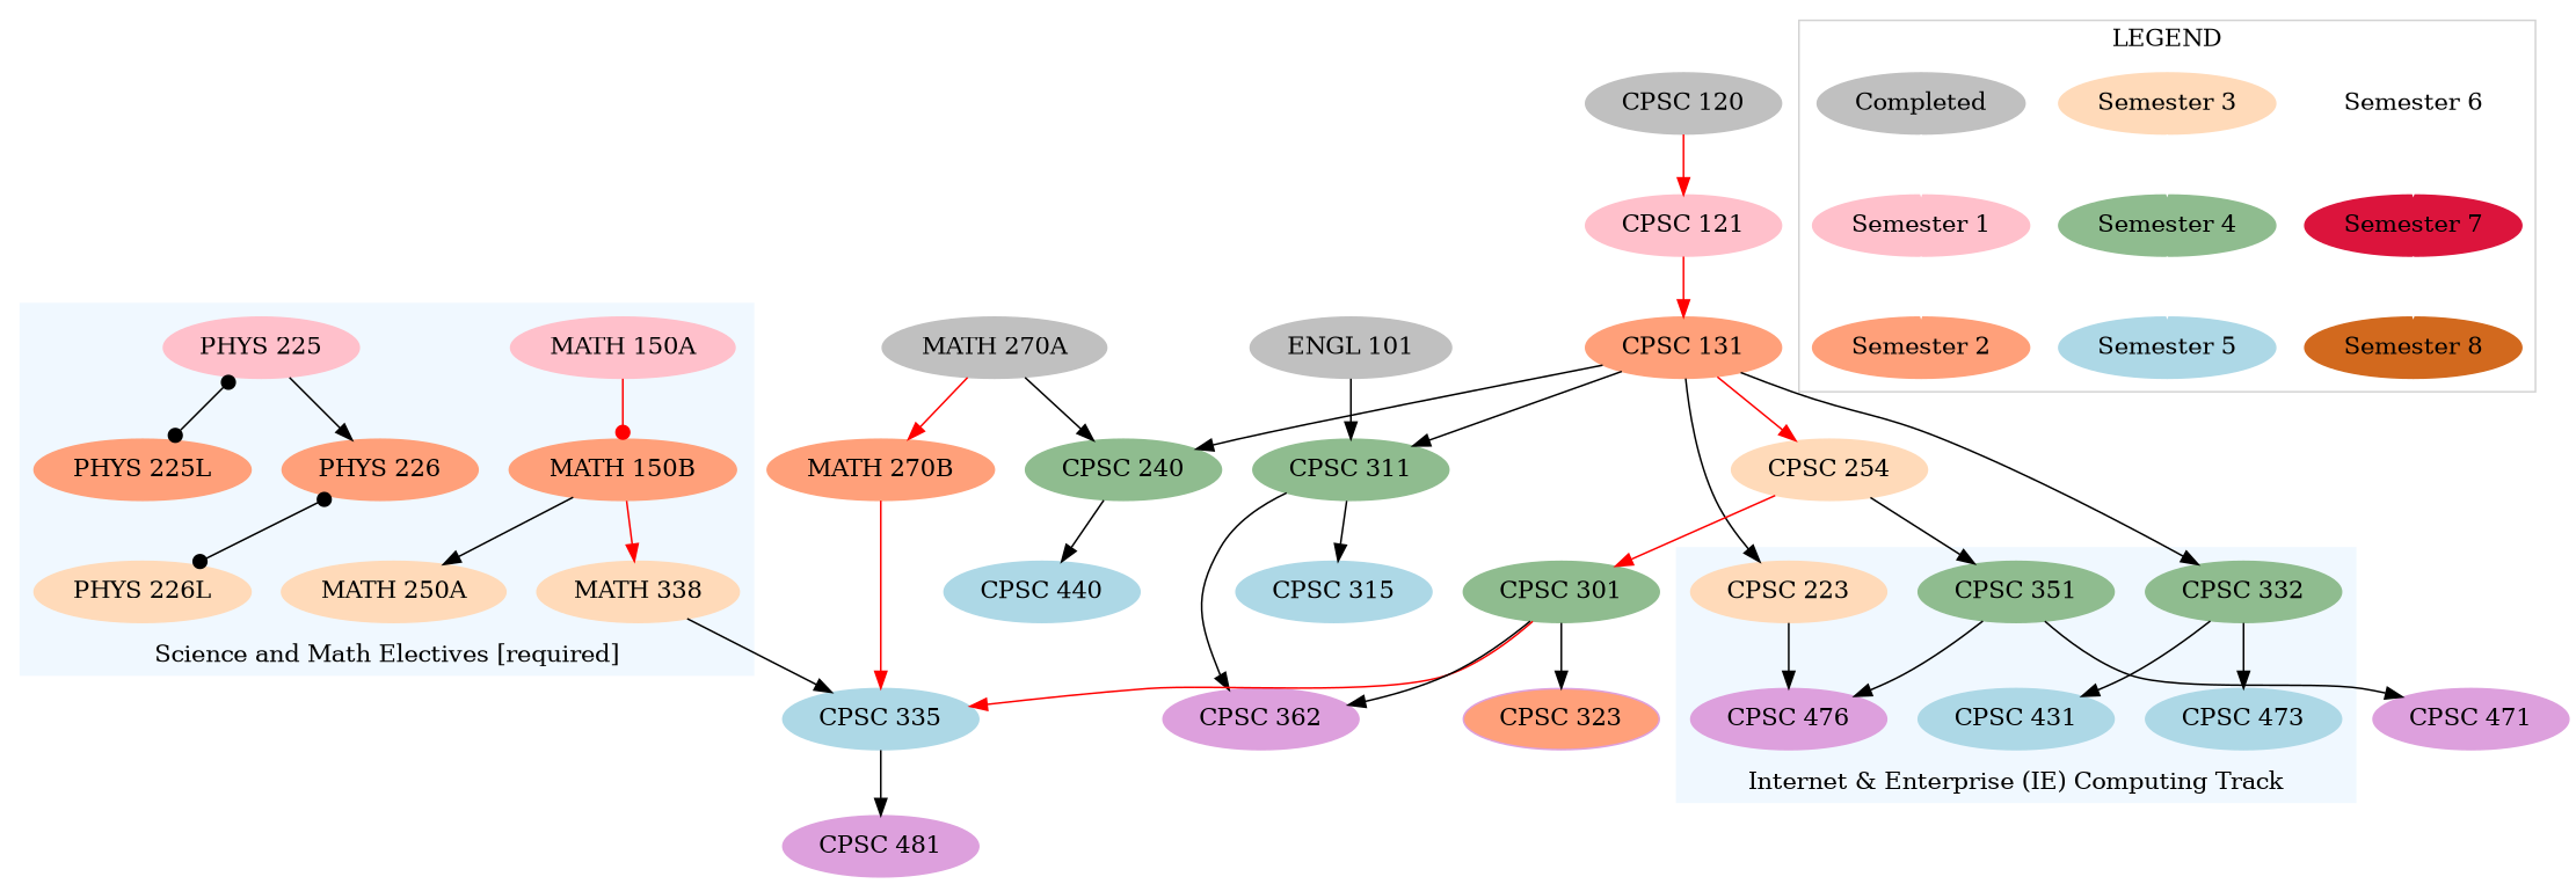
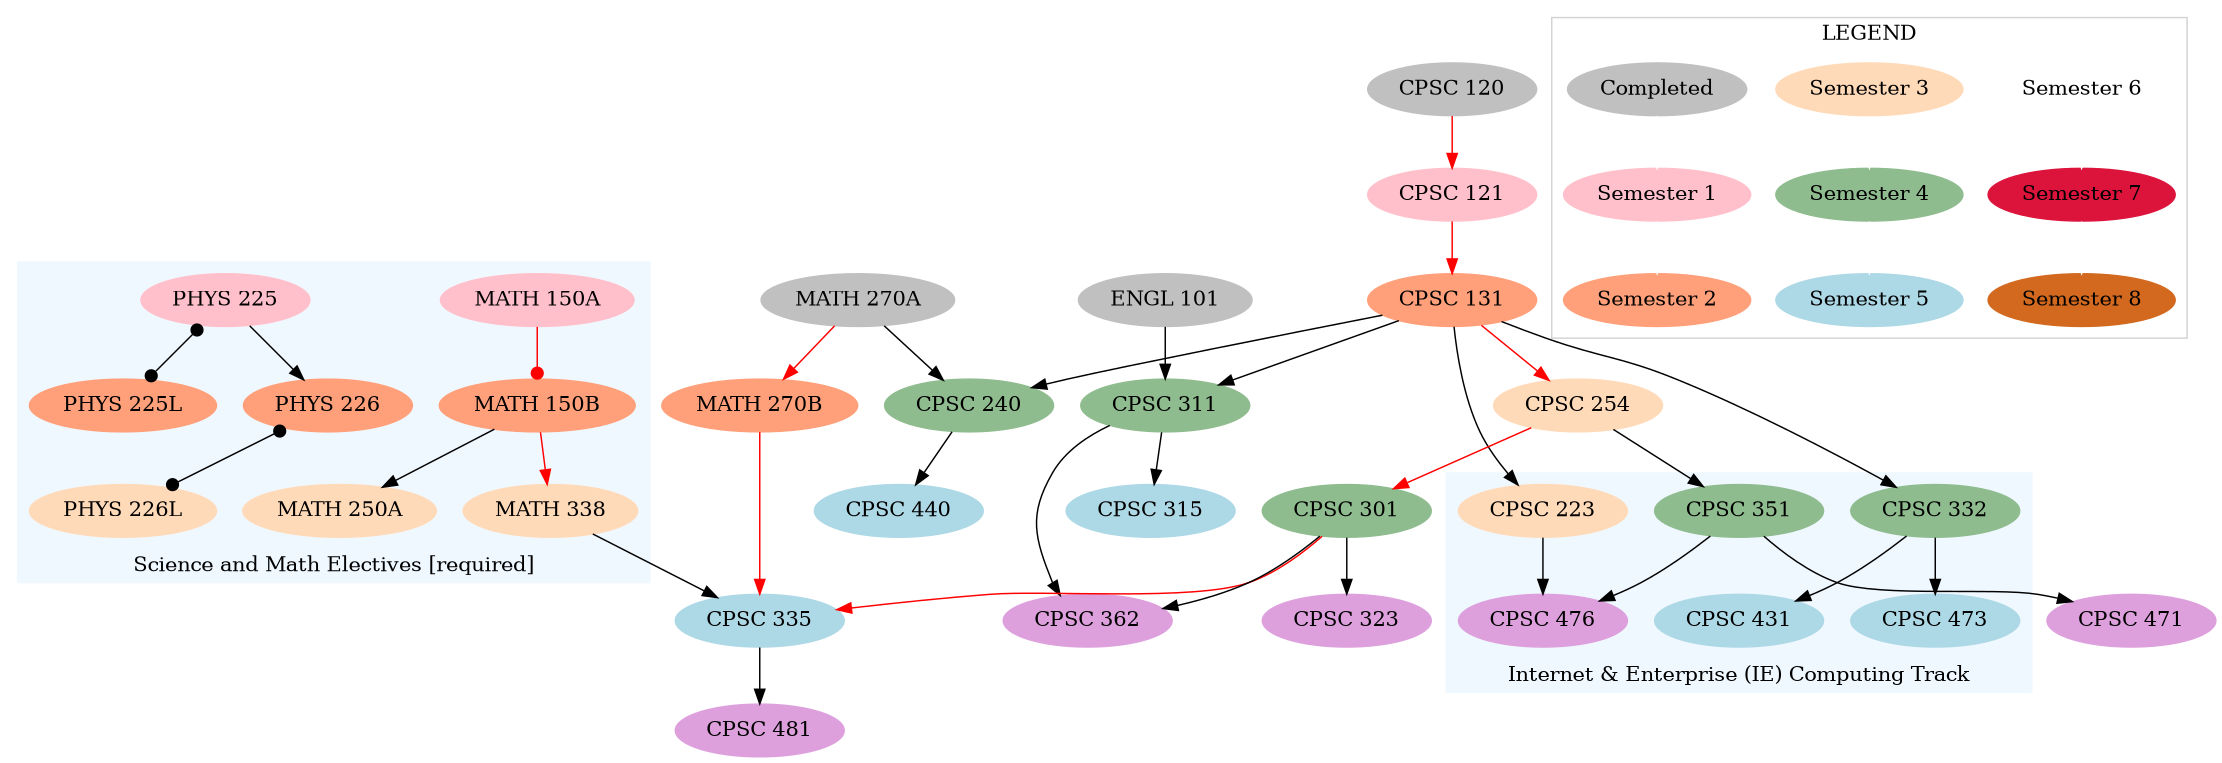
  digraph {
    fontname="DejaVu Serif"
    node [color=lightsalmon fontname="DejaVu Serif" style=filled]
    edge [fontname="DejaVu Serif"]
    "MATH 150A" [color=pink]
    "PHYS 225" [color=pink]
    "PHYS 225L"
    "PHYS 226"
    "MATH 150B"
    "MATH 250A" [color=peachpuff]
    "PHYS 226L" [color=peachpuff]
    "MATH 338" [color=peachpuff]
    "CPSC 223" [color=peachpuff]
    "CPSC 476" [color=plum]
    "CPSC 332" [color=darkseagreen]
    "CPSC 431" [color=lightblue]
    "CPSC 473" [color=lightblue]
    "CPSC 351" [color=darkseagreen]
    "Semester 7" [color=crimson]
    "Semester 6" [color=white]
    "Semester 8" [color=chocolate]
    "Semester 3" [color=peachpuff]
    "Semester 4" [color=darkseagreen]
    "Semester 5" [color=lightblue]
    Completed [color=grey]
    "Semester 1" [color=pink]
    "Semester 2"
    "CPSC 335" [color=lightblue]
    "CPSC 471" [color=plum]
    "CPSC 120" [color=grey]
    "CPSC 121" [color=pink]
    "CPSC 131"
    "ENGL 101" [color=grey]
    "CPSC 311" [color=darkseagreen]
    "CPSC 362" [color=plum]
    "CPSC 315" [color=lightblue]
    "MATH 270A" [color=grey]
    "MATH 270B"
    "CPSC 240" [color=darkseagreen]
    "CPSC 440" [color=lightblue]
    "CPSC 254" [color=peachpuff]
    "CPSC 481" [color=plum]
    "CPSC 301" [color=darkseagreen]
-   "CPSC 323" [color=plum fillcolor=lightsalmon]
+   "CPSC 323" [color=plum]
    subgraph cluster_1 {
      color=aliceblue
      label="Science and Math Electives [required]"
      labelloc=b
      style=filled
      "MATH 150A"
      "PHYS 225"
      "PHYS 225L"
      "PHYS 226"
      "MATH 150B"
      "MATH 250A"
      "PHYS 226L"
      "MATH 338"
    }
    subgraph cluster_2 {
      color=aliceblue
      label="Internet & Enterprise (IE) Computing Track"
      labelloc=b
      style=filled
      "CPSC 223"
      "CPSC 476"
      "CPSC 332"
      "CPSC 431"
      "CPSC 473"
      "CPSC 351"
    }
    subgraph cluster_3 {
      color=lightgrey
      label=LEGEND
      "Semester 7"
      "Semester 6"
      "Semester 8"
      "Semester 3"
      "Semester 4"
      "Semester 5"
      Completed
      "Semester 1"
      "Semester 2"
    }
    "MATH 150A" -> "MATH 150B" [arrowhead=dot color=red]
    "PHYS 225" -> "PHYS 225L" [arrowhead=dot arrowtail=dot dir=both]
    "PHYS 225" -> "PHYS 226"
    "PHYS 226" -> "PHYS 226L" [arrowhead=dot arrowtail=dot dir=both]
    "MATH 150B" -> "MATH 250A"
    "MATH 150B" -> "MATH 338" [color=red]
    "MATH 338" -> "CPSC 335" [color=black]
    "CPSC 223" -> "CPSC 476"
    "CPSC 332" -> "CPSC 431"
    "CPSC 332" -> "CPSC 473"
    "CPSC 351" -> "CPSC 476"
    "CPSC 351" -> "CPSC 471"
    "Semester 7" -> "Semester 8" [color=white]
    "Semester 6" -> "Semester 7" [color=white]
    "Semester 3" -> "Semester 4" [color=white]
    "Semester 4" -> "Semester 5" [color=white]
    Completed -> "Semester 1" [color=white]
    "Semester 1" -> "Semester 2" [color=white]
    "CPSC 335" -> "CPSC 481"
    "CPSC 120" -> "CPSC 121" [color=red]
    "CPSC 121" -> "CPSC 131" [color=red]
    "CPSC 131" -> "CPSC 223"
    "CPSC 131" -> "CPSC 332"
    "CPSC 131" -> "CPSC 311"
    "CPSC 131" -> "CPSC 240"
    "CPSC 131" -> "CPSC 254" [color=red]
    "ENGL 101" -> "CPSC 311"
    "CPSC 311" -> "CPSC 362"
    "CPSC 311" -> "CPSC 315"
    "MATH 270A" -> "MATH 270B" [color=red]
    "MATH 270A" -> "CPSC 240"
    "MATH 270B" -> "CPSC 335" [color=red]
    "CPSC 240" -> "CPSC 440"
    "CPSC 254" -> "CPSC 351"
    "CPSC 254" -> "CPSC 301" [color=red]
    "CPSC 301" -> "CPSC 335" [color=red]
    "CPSC 301" -> "CPSC 362"
    "CPSC 301" -> "CPSC 323"
  }
